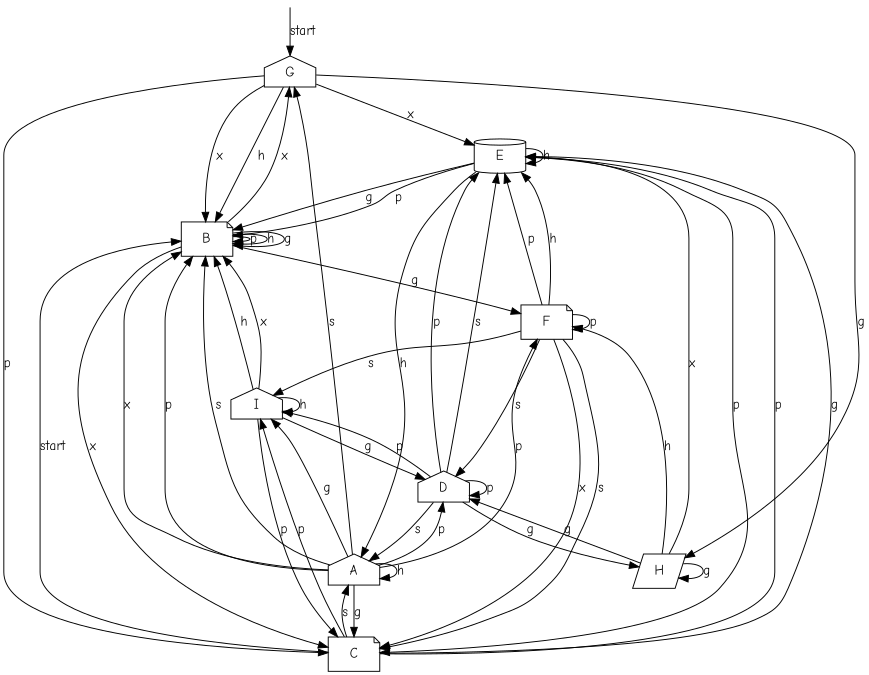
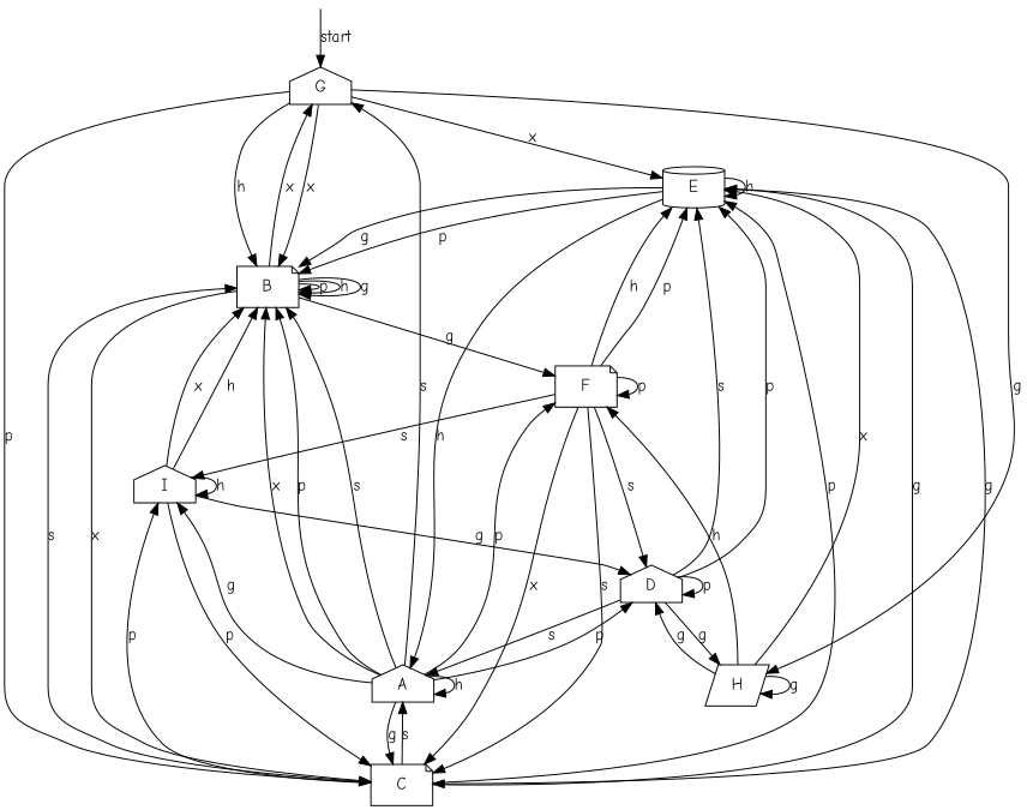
  digraph {
    fontname="Comic Neue"
    rankdir=TB
    node [fontname="Comic Neue" shape=house]
    edge [fontname="Comic Neue"]
    __start [shape=point style=invis]
    G
    E [shape=cylinder]
    B [shape=note]
    H [shape=parallelogram]
    C [shape=note]
    A
    F [shape=note]
    D
    I
    __start -> G [label=start]
    G -> E [label=x]
    G -> B [label=x]
    G -> B [label=h]
    G -> H [label=g]
    G -> C [label=p]
    E -> E [label=h]
    E -> B [label=g]
    E -> B [label=p]
-   E -> C [label=p]
+   E -> C [label=g]
    E -> A [label=h]
    B -> G [label=x]
    B -> B [label=p]
    B -> B [label=h]
    B -> B [label=g]
    B -> C [label=x]
    B -> F [label=g]
    H -> E [label=x]
    H -> H [label=g]
    H -> F [label=h]
    H -> D [label=g]
    C -> E [label=p]
    C -> E [label=g]
-   C -> B [label=start]
+   C -> B [label=s]
    C -> A [label=s]
    C -> I [label=p]
    A -> G [label=s]
    A -> B [label=p]
    A -> B [label=s]
    A -> B [label=x]
    A -> C [label=g]
    A -> A [label=h]
    A -> F [label=p]
    A -> D [label=p]
    A -> I [label=g]
    F -> E [label=h]
    F -> E [label=p]
    F -> C [label=x]
    F -> C [label=s]
    F -> F [label=p]
    F -> D [label=s]
    F -> I [label=s]
    D -> E [label=p]
    D -> E [label=s]
    D -> H [label=g]
    D -> A [label=s]
    D -> D [label=p]
-   D -> I [label=p]
    I -> B [label=h]
    I -> B [label=x]
    I -> C [label=p]
    I -> D [label=g]
    I -> I [label=h]
  }
